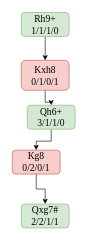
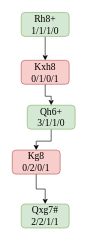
  <mxCell id="0" />
  <mxCell id="1" parent="0" />
  <mxCell id="2" style="edgeStyle=orthogonalEdgeStyle;rounded=0;orthogonalLoop=1;jettySize=auto;html=1;entryX=0.5;entryY=0;entryDx=0;entryDy=0;strokeWidth=1;fontFamily=Times New Roman;fontSize=16;" parent="1" source="3" target="5" edge="1"><mxGeometry relative="1" as="geometry" /></mxCell>
- <mxCell id="3" value="&lt;div&gt;Rh9+&lt;/div&gt;&lt;div&gt;1/1/1/0&lt;br&gt;&lt;/div&gt;" style="rounded=1;whiteSpace=wrap;html=1;fillColor=#d5e8d4;strokeColor=#82b366;strokeWidth=1;fontFamily=Times New Roman;fontSize=16;" parent="1" vertex="1"><mxGeometry x="35" y="20" width="80" height="40" as="geometry" /></mxCell>
+ <mxCell id="3" value="&lt;div&gt;Rh8+&lt;/div&gt;&lt;div&gt;1/1/1/0&lt;br&gt;&lt;/div&gt;" style="rounded=1;whiteSpace=wrap;html=1;fillColor=#d5e8d4;strokeColor=#82b366;strokeWidth=1;fontFamily=Times New Roman;fontSize=16;" parent="1" vertex="1"><mxGeometry x="35" y="20" width="80" height="40" as="geometry" /></mxCell>
  <mxCell id="4" style="edgeStyle=orthogonalEdgeStyle;rounded=0;orthogonalLoop=1;jettySize=auto;html=1;entryX=0.5;entryY=0;entryDx=0;entryDy=0;strokeWidth=1;fontFamily=Times New Roman;fontSize=16;" parent="1" source="5" target="7" edge="1"><mxGeometry relative="1" as="geometry" /></mxCell>
- <mxCell id="5" value="&lt;div&gt;Kxh8&lt;/div&gt;&lt;div&gt;0/1/0/1&lt;br&gt;&lt;/div&gt;" style="rounded=1;whiteSpace=wrap;html=1;fillColor=#f8cecc;strokeColor=#b85450;strokeWidth=1;fontFamily=Times New Roman;fontSize=16;" parent="1" vertex="1"><mxGeometry x="35" y="100" width="80" height="50" as="geometry" /></mxCell>
+ <mxCell id="5" value="&lt;div&gt;Kxh8&lt;/div&gt;&lt;div&gt;0/1/0/1&lt;br&gt;&lt;/div&gt;" style="rounded=1;whiteSpace=wrap;html=1;fillColor=#f8cecc;strokeColor=#b85450;strokeWidth=1;fontFamily=Times New Roman;fontSize=16;" parent="1" vertex="1"><mxGeometry x="35" y="100" width="80" height="40" as="geometry" /></mxCell>
  <mxCell id="6" style="edgeStyle=orthogonalEdgeStyle;rounded=0;orthogonalLoop=1;jettySize=auto;html=1;entryX=0.5;entryY=0;entryDx=0;entryDy=0;" edge="1" parent="1" source="7" target="9"><mxGeometry relative="1" as="geometry" /></mxCell>
  <mxCell id="7" value="&lt;div&gt;Qh6+&lt;/div&gt;&lt;div&gt;3/1/1/0&lt;br&gt;&lt;/div&gt;" style="rounded=1;whiteSpace=wrap;html=1;fillColor=#d5e8d4;strokeColor=#82b366;strokeWidth=1;fontFamily=Times New Roman;fontSize=16;" parent="1" vertex="1"><mxGeometry x="45" y="175" width="80" height="40" as="geometry" /></mxCell>
  <mxCell id="8" style="edgeStyle=orthogonalEdgeStyle;rounded=0;orthogonalLoop=1;jettySize=auto;html=1;entryX=0.5;entryY=0;entryDx=0;entryDy=0;strokeWidth=1;fontFamily=Times New Roman;fontSize=16;" edge="1" source="9" target="10" parent="1"><mxGeometry relative="1" as="geometry" /></mxCell>
  <mxCell id="9" value="&lt;div&gt;Kg8&lt;/div&gt;&lt;div&gt;0/2/0/1&lt;br&gt;&lt;/div&gt;" style="rounded=1;whiteSpace=wrap;html=1;fillColor=#f8cecc;strokeColor=#b85450;strokeWidth=1;fontFamily=Times New Roman;fontSize=16;" vertex="1" parent="1"><mxGeometry x="20" y="250" width="80" height="40" as="geometry" /></mxCell>
  <mxCell id="10" value="&lt;div&gt;Qxg7#&lt;/div&gt;&lt;div&gt;2/2/1/1&lt;br&gt;&lt;/div&gt;" style="rounded=1;whiteSpace=wrap;html=1;fillColor=#d5e8d4;strokeColor=#82b366;strokeWidth=1;fontFamily=Times New Roman;fontSize=16;" vertex="1" parent="1"><mxGeometry x="35" y="340" width="80" height="40" as="geometry" /></mxCell>
